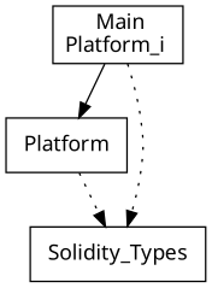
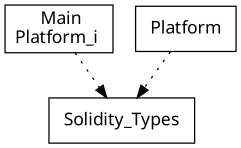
  digraph {
    fontname="Noto Sans"
    node [fontname="Noto Sans" shape=box]
    edge [fontname="Noto Sans" style=dotted]
    n1 [label=" Main\nPlatform_i "]
    n2 [label=" Platform "]
    n3 [label=" Solidity_Types "]
-   n1 -> n2 [style=""]
    n1 -> n3
    n2 -> n3
  }
